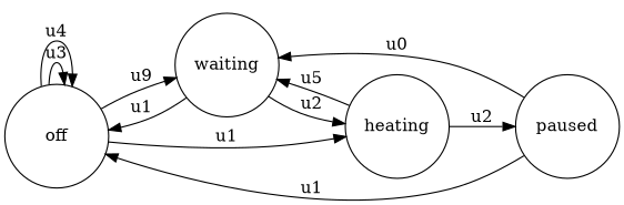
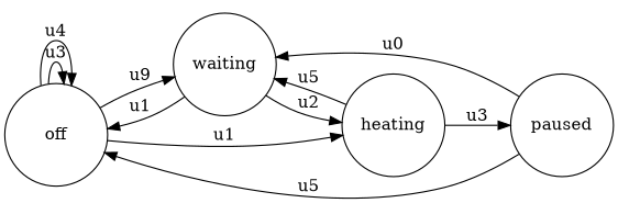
  digraph {
    rankdir=LR
    node [shape=circle]
    n1 [label=off width=1.2]
    n2 [label=waiting width=1.2]
    n3 [label=heating width=1.2]
    n4 [label=paused width=1.2]
    n1 -> n1 [label=u3]
    n1 -> n1 [label=u4]
    n1 -> n2 [label=u9]
    n1 -> n3 [label=u1]
    n2 -> n1 [label=u1]
    n2 -> n3 [label=u2]
    n3 -> n2 [label=u5]
-   n3 -> n4 [label=u2]
-   n4 -> n1 [label=u1]
+   n3 -> n4 [label=u3]
+   n4 -> n1 [label=u5]
    n4 -> n2 [label=u0]
  }
